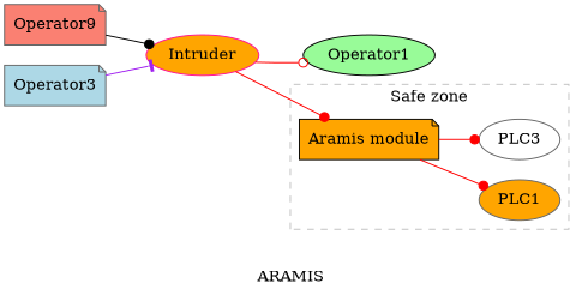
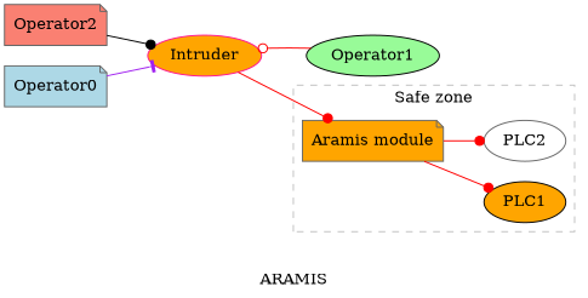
  digraph {
    label=ARAMIS
    rankdir=LR
    node [color=black fillcolor=orange shape=ellipse style=filled]
    edge [arrowhead=dot color=red]
-   n1 [label="Aramis module" shape=note]
-   n2 [color=gray40 label=PLC1]
-   n3 [color=gray40 fillcolor=white label=PLC3]
+   n1 [color=gray40 label="Aramis module" shape=note]
+   n2 [label=PLC1]
+   n3 [color=gray40 fillcolor=white label=PLC2]
    n4 [fillcolor=palegreen label=Operator1]
    n5 [color=deeppink label=Intruder]
-   n6 [color=gray40 fillcolor=salmon label=Operator9 shape=note]
-   n7 [color=gray40 fillcolor=lightblue label=Operator3 shape=note]
+   n6 [color=gray40 fillcolor=salmon label=Operator2 shape=note]
+   n7 [color=gray40 fillcolor=lightblue label=Operator0 shape=note]
    subgraph cluster_1 {
      color=grey
      label="Safe zone"
      style=dashed
      n1
      n2
      n3
    }
    n1 -> n2
    n1 -> n3
-   n5 -> n4 [arrowhead=odot]
+   n4 -> n5 [arrowhead=odot]
    n5 -> n1
    n6 -> n5 [color=black]
    n7 -> n5 [arrowhead=tee color=purple]
  }
